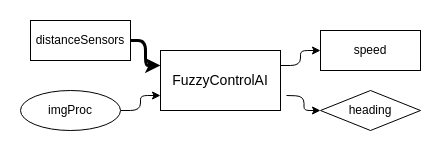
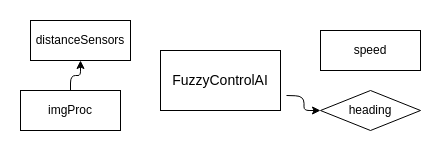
  <mxCell id="0" />
  <mxCell id="1" parent="0" />
- <mxCell id="2" style="edgeStyle=orthogonalEdgeStyle;html=1;entryX=0;entryY=0.25;entryDx=0;entryDy=0;fontColor=default;strokeWidth=3;" parent="1" source="3" target="8" edge="1"><mxGeometry relative="1" as="geometry" /></mxCell>
  <mxCell id="3" value="distanceSensors" style="rounded=0;whiteSpace=wrap;html=1;fontColor=default;strokeColor=default;fillColor=default;gradientColor=none;" parent="1" vertex="1"><mxGeometry x="30" y="20" width="100" height="40" as="geometry" /></mxCell>
- <mxCell id="4" style="edgeStyle=orthogonalEdgeStyle;html=1;entryX=0;entryY=0.75;entryDx=0;entryDy=0;fontColor=default;" parent="1" source="5" target="8" edge="1"><mxGeometry relative="1" as="geometry" /></mxCell>
- <mxCell id="5" value="imgProc" style="ellipse;whiteSpace=wrap;html=1;fontColor=default;strokeColor=default;fillColor=default;gradientColor=none;" parent="1" vertex="1"><mxGeometry x="20" y="90" width="100" height="40" as="geometry" /></mxCell>
+ <mxCell id="4" style="edgeStyle=orthogonalEdgeStyle;html=1;fontColor=default;" parent="1" source="5" target="3" edge="1"><mxGeometry relative="1" as="geometry" /></mxCell>
+ <mxCell id="5" value="imgProc" style="rounded=0;whiteSpace=wrap;html=1;fontColor=default;strokeColor=default;fillColor=default;gradientColor=none;" parent="1" vertex="1"><mxGeometry x="20" y="90" width="100" height="40" as="geometry" /></mxCell>
  <mxCell id="6" style="edgeStyle=orthogonalEdgeStyle;html=1;entryX=0;entryY=0.5;entryDx=0;entryDy=0;fontColor=default;" parent="1" target="10" edge="1"><mxGeometry relative="1" as="geometry"><mxPoint x="286" y="95" as="sourcePoint" /></mxGeometry></mxCell>
- <mxCell id="7" style="edgeStyle=orthogonalEdgeStyle;html=1;entryX=0;entryY=0.5;entryDx=0;entryDy=0;fontColor=default;exitX=1;exitY=0.25;exitDx=0;exitDy=0;" parent="1" source="8" target="9" edge="1"><mxGeometry relative="1" as="geometry" /></mxCell>
  <mxCell id="8" value="&lt;span style=&quot;font-size: 14px&quot;&gt;FuzzyControlAI&lt;/span&gt;" style="rounded=0;whiteSpace=wrap;html=1;fontColor=default;strokeColor=default;fillColor=default;gradientColor=none;" parent="1" vertex="1"><mxGeometry x="160" y="50" width="120" height="60" as="geometry" /></mxCell>
  <mxCell id="9" value="speed" style="rounded=0;whiteSpace=wrap;html=1;fontColor=default;strokeColor=default;fillColor=default;gradientColor=none;" parent="1" vertex="1"><mxGeometry x="320" y="30" width="100" height="40" as="geometry" /></mxCell>
  <mxCell id="10" value="heading" style="rhombus;whiteSpace=wrap;html=1;fontColor=default;strokeColor=default;fillColor=default;gradientColor=none;" parent="1" vertex="1"><mxGeometry x="320" y="90" width="100" height="40" as="geometry" /></mxCell>
